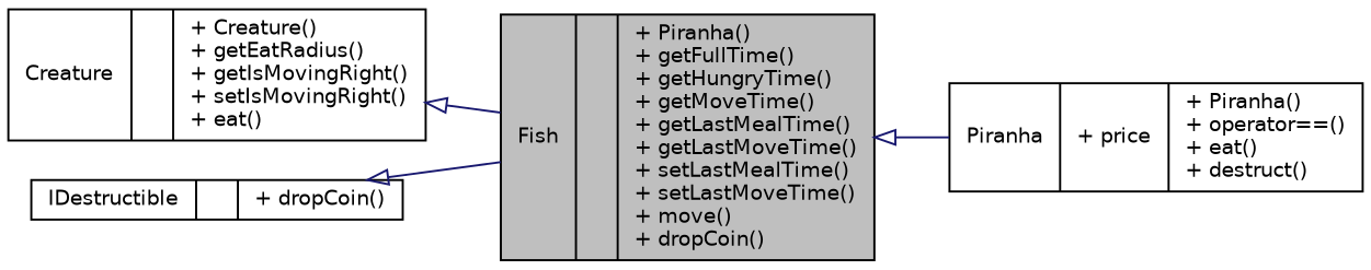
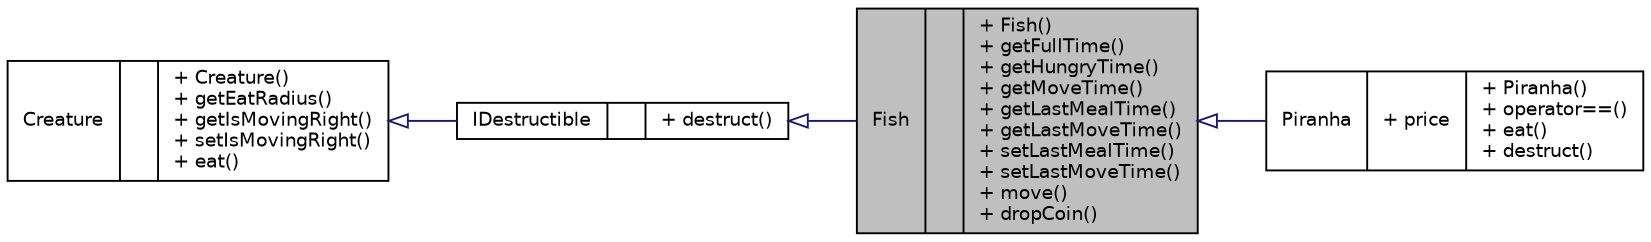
  digraph {
    rankdir=LR
    node [color=black fillcolor=white fontname=Helvetica fontsize=10 shape=record style=filled]
    edge [arrowtail=onormal color=midnightblue dir=back fontname=Helvetica fontsize=10 labelfontname=Helvetica labelfontsize=10 style=solid]
-   n1 [fillcolor=grey75 fontcolor=black height=0.2 label="{Fish\n||+ Piranha()\l+ getFullTime()\l+ getHungryTime()\l+ getMoveTime()\l+ getLastMealTime()\l+ getLastMoveTime()\l+ setLastMealTime()\l+ setLastMoveTime()\l+ move()\l+ dropCoin()\l}" width=0.4]
+   n1 [fillcolor=grey75 fontcolor=black height=0.2 label="{Fish\n||+ Fish()\l+ getFullTime()\l+ getHungryTime()\l+ getMoveTime()\l+ getLastMealTime()\l+ getLastMoveTime()\l+ setLastMealTime()\l+ setLastMoveTime()\l+ move()\l+ dropCoin()\l}" width=0.4]
    n2 [height=0.2 label="{Piranha\n|+ price\l|+ Piranha()\l+ operator==()\l+ eat()\l+ destruct()\l}" width=0.4]
    n3 [height=0.2 label="{Creature\n||+ Creature()\l+ getEatRadius()\l+ getIsMovingRight()\l+ setIsMovingRight()\l+ eat()\l}" width=0.4]
-   n4 [height=0.2 label="{IDestructible\n||+ dropCoin()\l}" width=0.4]
+   n4 [height=0.2 label="{IDestructible\n||+ destruct()\l}" width=0.4]
    n1 -> n2
-   n3 -> n1
+   n3 -> n4
    n4 -> n1
  }
